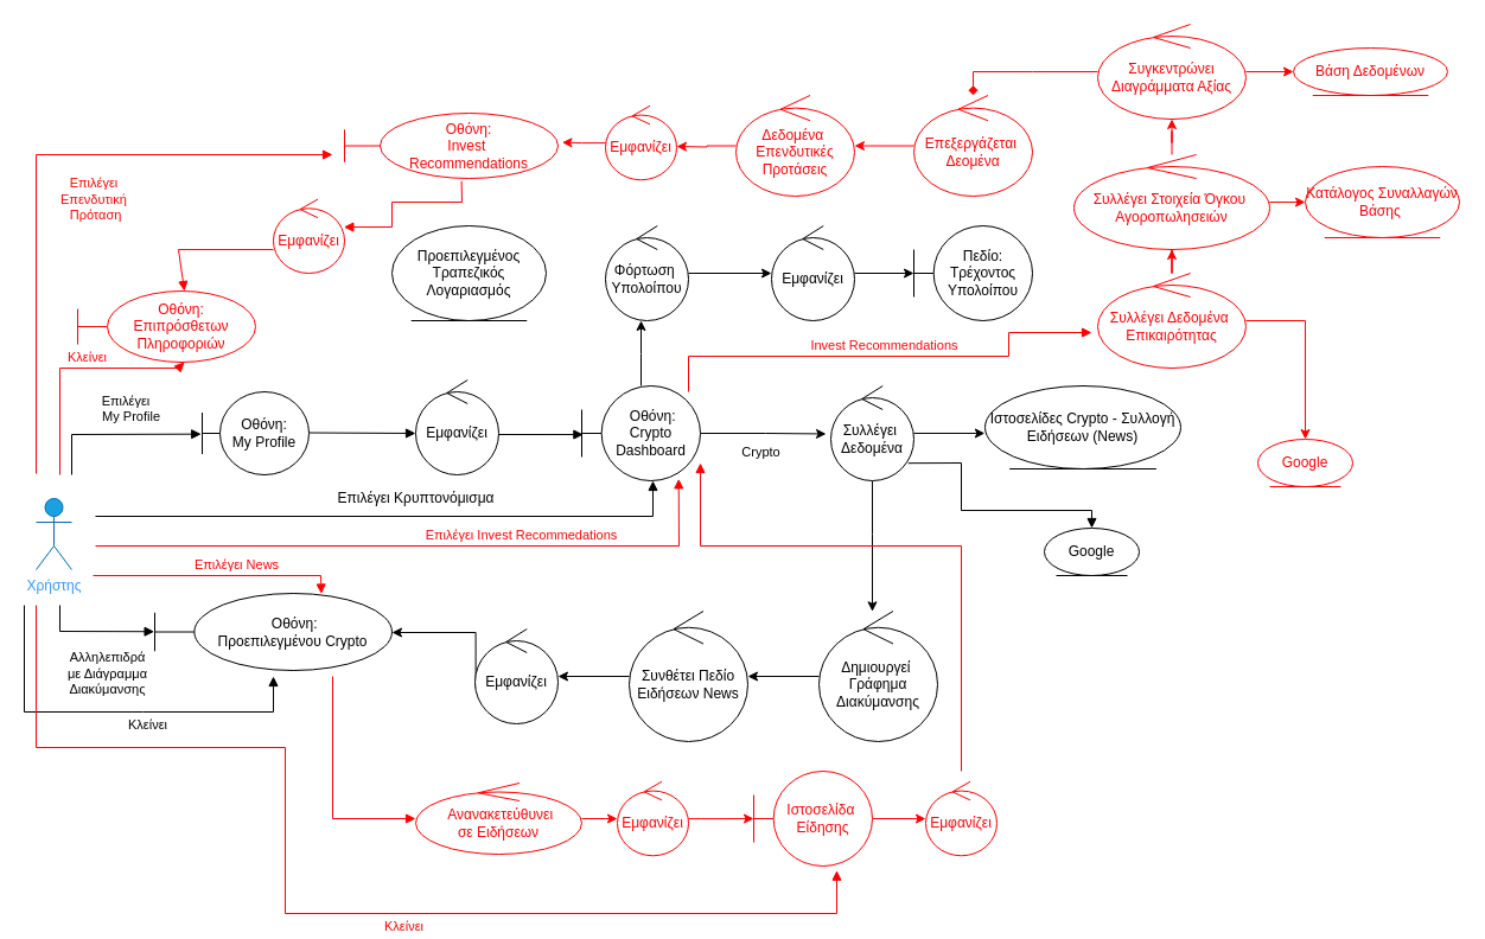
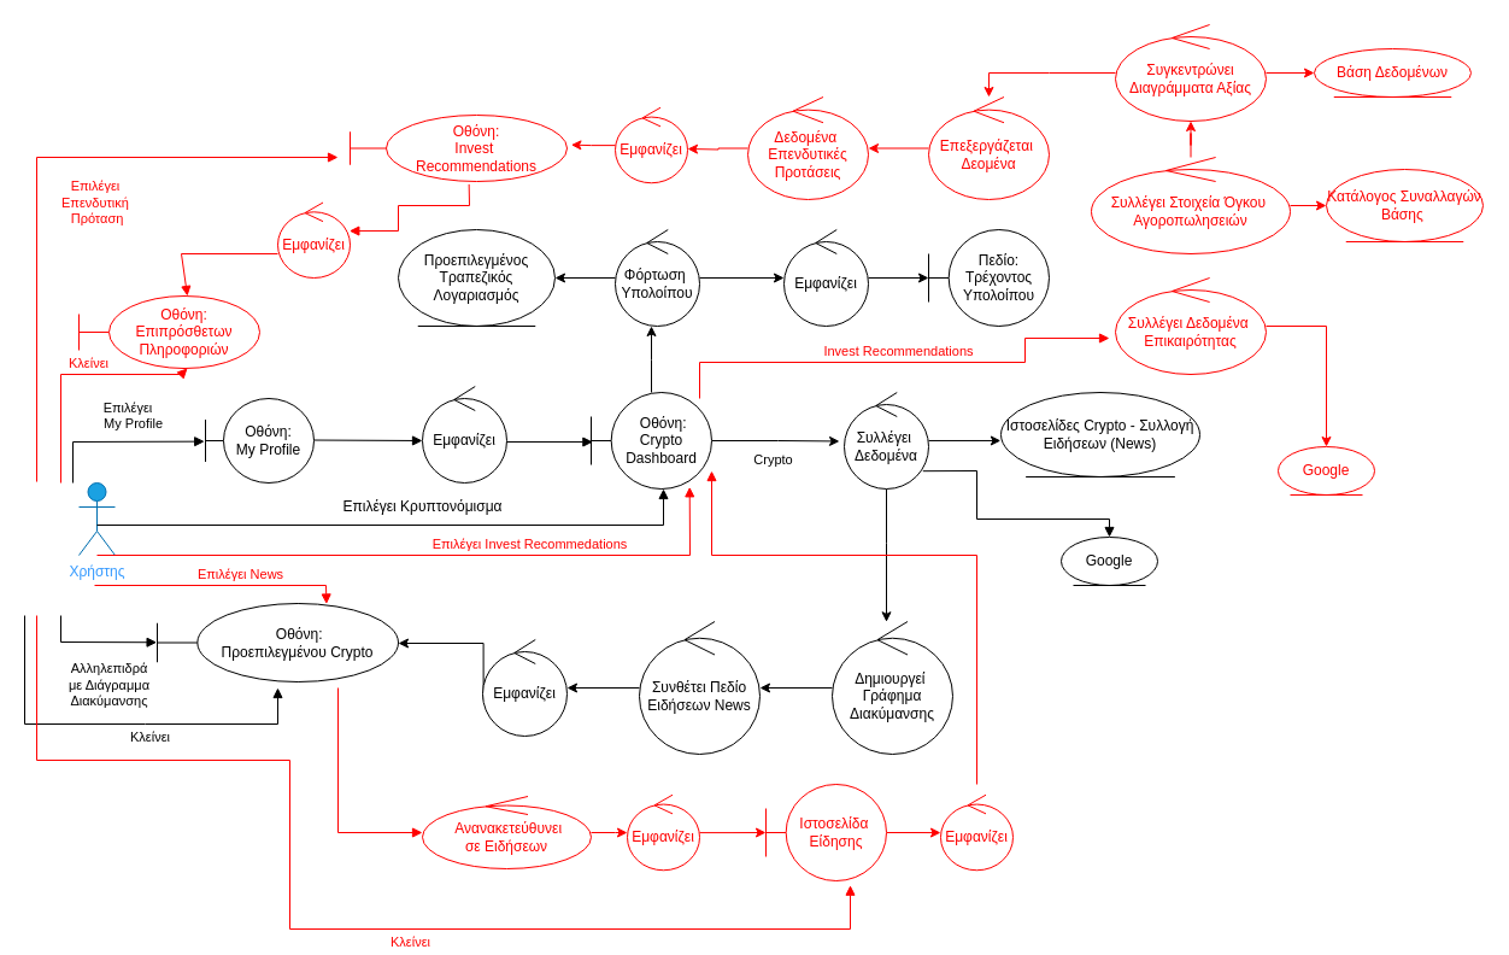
  <mxCell id="0" />
  <mxCell id="1" parent="0" />
  <mxCell id="2" value="Οθόνη:&lt;br&gt;My Profile" style="shape=umlBoundary;whiteSpace=wrap;html=1;" vertex="1" parent="1"><mxGeometry x="170" y="330" width="90" height="70" as="geometry" /></mxCell>
  <mxCell id="3" value="Επιλέγει&amp;nbsp;&lt;br&gt;&amp;nbsp; My Profile" style="html=1;verticalAlign=bottom;endArrow=block;rounded=0;entryX=-0.009;entryY=0.509;entryDx=0;entryDy=0;entryPerimeter=0;" edge="1" parent="1" target="2"><mxGeometry x="0.136" y="6" width="80" relative="1" as="geometry"><mxPoint x="60" y="400" as="sourcePoint" /><mxPoint x="140" y="364.5" as="targetPoint" /><Array as="points"><mxPoint x="60" y="366" /></Array><mxPoint as="offset" /></mxGeometry></mxCell>
- <mxCell id="4" value="&lt;font color=&quot;#3399ff&quot;&gt;Χρήστης&lt;/font&gt;" style="shape=umlActor;verticalLabelPosition=bottom;verticalAlign=top;html=1;outlineConnect=0;fillColor=#1ba1e2;fontColor=#ffffff;strokeColor=#006EAF;" vertex="1" parent="1"><mxGeometry x="30" y="420" width="30" height="60" as="geometry" /></mxCell>
+ <mxCell id="4" value="&lt;font color=&quot;#3399ff&quot;&gt;Χρήστης&lt;/font&gt;" style="shape=umlActor;verticalLabelPosition=bottom;verticalAlign=top;html=1;outlineConnect=0;fillColor=#1ba1e2;fontColor=#ffffff;strokeColor=#006EAF;" vertex="1" parent="1"><mxGeometry x="65" y="400" width="30" height="60" as="geometry" /></mxCell>
  <mxCell id="5" value="" style="edgeStyle=orthogonalEdgeStyle;rounded=0;orthogonalLoop=1;jettySize=auto;html=1;entryX=-0.057;entryY=0.506;entryDx=0;entryDy=0;entryPerimeter=0;" edge="1" parent="1" source="8" target="23"><mxGeometry relative="1" as="geometry"><mxPoint x="680" y="365" as="targetPoint" /></mxGeometry></mxCell>
  <mxCell id="6" value="Crypto" style="edgeLabel;html=1;align=center;verticalAlign=middle;resizable=0;points=[];fontColor=#000000;" vertex="1" connectable="0" parent="5"><mxGeometry x="-0.251" relative="1" as="geometry"><mxPoint x="10" y="15" as="offset" /></mxGeometry></mxCell>
  <mxCell id="7" value="" style="edgeStyle=orthogonalEdgeStyle;rounded=0;orthogonalLoop=1;jettySize=auto;html=1;" edge="1" parent="1" source="8"><mxGeometry relative="1" as="geometry"><mxPoint x="540" y="270" as="targetPoint" /></mxGeometry></mxCell>
  <mxCell id="8" value="&amp;nbsp;Οθόνη:&lt;br&gt;Crypto&lt;br&gt;Dashboard" style="shape=umlBoundary;whiteSpace=wrap;html=1;" vertex="1" parent="1"><mxGeometry x="490" y="325" width="100" height="80" as="geometry" /></mxCell>
  <mxCell id="9" value="" style="html=1;verticalAlign=bottom;endArrow=block;rounded=0;entryX=0.014;entryY=0.513;entryDx=0;entryDy=0;entryPerimeter=0;" edge="1" parent="1" target="8"><mxGeometry width="80" relative="1" as="geometry"><mxPoint x="420" y="366" as="sourcePoint" /><mxPoint x="650" y="340" as="targetPoint" /><Array as="points" /></mxGeometry></mxCell>
  <mxCell id="10" value="" style="html=1;verticalAlign=bottom;endArrow=block;rounded=0;" edge="1" parent="1"><mxGeometry width="80" relative="1" as="geometry"><mxPoint x="260" y="364.52" as="sourcePoint" /><mxPoint x="350" y="365" as="targetPoint" /><Array as="points" /></mxGeometry></mxCell>
  <mxCell id="11" value="" style="html=1;verticalAlign=bottom;endArrow=block;rounded=0;" edge="1" parent="1"><mxGeometry width="80" relative="1" as="geometry"><mxPoint x="80" y="435" as="sourcePoint" /><mxPoint x="550" y="405" as="targetPoint" /><Array as="points"><mxPoint x="550" y="435" /></Array></mxGeometry></mxCell>
  <mxCell id="12" value="Επιλέγει Κρυπτονόμισμα" style="text;html=1;align=center;verticalAlign=middle;resizable=0;points=[];autosize=1;strokeColor=none;fillColor=none;" vertex="1" parent="1"><mxGeometry x="270" y="410" width="160" height="20" as="geometry" /></mxCell>
  <mxCell id="13" value="Εμφανίζει" style="ellipse;shape=umlControl;whiteSpace=wrap;html=1;" vertex="1" parent="1"><mxGeometry x="350" y="320" width="70" height="80" as="geometry" /></mxCell>
+ <mxCell id="14" value="" style="edgeStyle=orthogonalEdgeStyle;rounded=0;orthogonalLoop=1;jettySize=auto;html=1;" edge="1" parent="1" source="16" target="17"><mxGeometry relative="1" as="geometry" /></mxCell>
  <mxCell id="15" value="" style="edgeStyle=orthogonalEdgeStyle;rounded=0;orthogonalLoop=1;jettySize=auto;html=1;" edge="1" parent="1" source="16" target="19"><mxGeometry relative="1" as="geometry" /></mxCell>
  <mxCell id="16" value="Φόρτωση&amp;nbsp;&lt;br&gt;Υπολοίπου" style="ellipse;shape=umlControl;whiteSpace=wrap;html=1;" vertex="1" parent="1"><mxGeometry x="510" y="190" width="70" height="80" as="geometry" /></mxCell>
  <mxCell id="17" value="Προεπιλεγμένος&lt;br&gt;Τραπεζικός&lt;br&gt;Λογαριασμός" style="ellipse;shape=umlEntity;whiteSpace=wrap;html=1;" vertex="1" parent="1"><mxGeometry x="330" y="190" width="130" height="80" as="geometry" /></mxCell>
  <mxCell id="18" value="" style="edgeStyle=orthogonalEdgeStyle;rounded=0;orthogonalLoop=1;jettySize=auto;html=1;" edge="1" parent="1" source="19" target="20"><mxGeometry relative="1" as="geometry" /></mxCell>
  <mxCell id="19" value="Εμφανίζει" style="ellipse;shape=umlControl;whiteSpace=wrap;html=1;" vertex="1" parent="1"><mxGeometry x="650" y="190" width="70" height="80" as="geometry" /></mxCell>
  <mxCell id="20" value="Πεδίο:&lt;br&gt;Τρέχοντος&lt;br&gt;Υπολοίπου" style="shape=umlBoundary;whiteSpace=wrap;html=1;" vertex="1" parent="1"><mxGeometry x="770" y="190" width="100" height="80" as="geometry" /></mxCell>
  <mxCell id="21" value="" style="edgeStyle=orthogonalEdgeStyle;rounded=0;orthogonalLoop=1;jettySize=auto;html=1;entryX=-0.001;entryY=0.571;entryDx=0;entryDy=0;entryPerimeter=0;" edge="1" parent="1" source="23" target="25"><mxGeometry relative="1" as="geometry" /></mxCell>
  <mxCell id="22" value="" style="edgeStyle=orthogonalEdgeStyle;rounded=0;orthogonalLoop=1;jettySize=auto;html=1;" edge="1" parent="1" source="23" target="27"><mxGeometry relative="1" as="geometry"><Array as="points"><mxPoint x="735" y="450" /><mxPoint x="735" y="450" /></Array></mxGeometry></mxCell>
  <mxCell id="23" value="Συλλέγει&amp;nbsp;&lt;br&gt;Δεδομένα" style="ellipse;shape=umlControl;whiteSpace=wrap;html=1;" vertex="1" parent="1"><mxGeometry x="700" y="325" width="70" height="80" as="geometry" /></mxCell>
  <mxCell id="24" value="Google" style="ellipse;shape=umlEntity;whiteSpace=wrap;html=1;" vertex="1" parent="1"><mxGeometry x="880" y="445" width="80" height="40" as="geometry" /></mxCell>
  <mxCell id="25" value="Ιστοσελίδες Crypto - Συλλογή Ειδήσεων (News)" style="ellipse;shape=umlEntity;whiteSpace=wrap;html=1;" vertex="1" parent="1"><mxGeometry x="830" y="325" width="165" height="70" as="geometry" /></mxCell>
  <mxCell id="26" value="" style="edgeStyle=orthogonalEdgeStyle;rounded=0;orthogonalLoop=1;jettySize=auto;html=1;" edge="1" parent="1" source="27" target="29"><mxGeometry relative="1" as="geometry" /></mxCell>
  <mxCell id="27" value="Δημιουργεί&amp;nbsp;&lt;br&gt;Γράφημα Διακύμανσης" style="ellipse;shape=umlControl;whiteSpace=wrap;html=1;" vertex="1" parent="1"><mxGeometry x="690" y="515" width="100" height="110" as="geometry" /></mxCell>
  <mxCell id="28" value="" style="edgeStyle=orthogonalEdgeStyle;rounded=0;orthogonalLoop=1;jettySize=auto;html=1;" edge="1" parent="1" source="29" target="31"><mxGeometry relative="1" as="geometry" /></mxCell>
  <mxCell id="29" value="Συνθέτει Πεδίο Ειδήσεων News" style="ellipse;shape=umlControl;whiteSpace=wrap;html=1;" vertex="1" parent="1"><mxGeometry x="530" y="515" width="100" height="110" as="geometry" /></mxCell>
  <mxCell id="30" value="" style="edgeStyle=orthogonalEdgeStyle;rounded=0;orthogonalLoop=1;jettySize=auto;html=1;exitX=0.009;exitY=0.623;exitDx=0;exitDy=0;exitPerimeter=0;" edge="1" parent="1" source="31" target="32"><mxGeometry relative="1" as="geometry"><Array as="points"><mxPoint x="401" y="533" /></Array></mxGeometry></mxCell>
  <mxCell id="31" value="Εμφανίζει" style="ellipse;shape=umlControl;whiteSpace=wrap;html=1;" vertex="1" parent="1"><mxGeometry x="400" y="530" width="70" height="80" as="geometry" /></mxCell>
  <mxCell id="32" value="&amp;nbsp;Οθόνη:&lt;br&gt;Προεπιλεγμένου Crypto" style="shape=umlBoundary;whiteSpace=wrap;html=1;" vertex="1" parent="1"><mxGeometry x="130" y="500" width="200" height="65" as="geometry" /></mxCell>
  <mxCell id="33" value="" style="html=1;verticalAlign=bottom;endArrow=block;rounded=0;entryX=0.5;entryY=0;entryDx=0;entryDy=0;exitX=0.933;exitY=0.815;exitDx=0;exitDy=0;exitPerimeter=0;" edge="1" parent="1" source="23" target="24"><mxGeometry width="80" relative="1" as="geometry"><mxPoint x="760" y="399.79" as="sourcePoint" /><mxPoint x="840" y="399.79" as="targetPoint" /><Array as="points"><mxPoint x="810" y="390" /><mxPoint x="810" y="430" /><mxPoint x="920" y="430" /></Array></mxGeometry></mxCell>
  <mxCell id="34" value="Αλληλεπιδρά&lt;br&gt;με Διάγραμμα&lt;br&gt;Διακύμανσης" style="html=1;verticalAlign=bottom;endArrow=block;rounded=0;entryX=-0.002;entryY=0.496;entryDx=0;entryDy=0;entryPerimeter=0;" edge="1" parent="1" target="32"><mxGeometry x="0.224" y="-58" width="80" relative="1" as="geometry"><mxPoint x="50" y="510" as="sourcePoint" /><mxPoint x="130" y="590" as="targetPoint" /><Array as="points"><mxPoint x="50" y="532" /></Array><mxPoint as="offset" /></mxGeometry></mxCell>
  <mxCell id="35" value="&lt;font color=&quot;#ff0000&quot;&gt;Επιλέγει Invest Recommedations&lt;/font&gt;" style="html=1;verticalAlign=bottom;endArrow=block;rounded=0;entryX=0.817;entryY=0.979;entryDx=0;entryDy=0;entryPerimeter=0;strokeColor=#FF0000;" edge="1" parent="1" target="8"><mxGeometry x="0.397" width="80" relative="1" as="geometry"><mxPoint x="80" y="460" as="sourcePoint" /><mxPoint x="139.6" y="542.24" as="targetPoint" /><Array as="points"><mxPoint x="130" y="460" /><mxPoint y="460" x="90" /><mxPoint x="572" y="460" /></Array><mxPoint as="offset" /></mxGeometry></mxCell>
  <mxCell id="36" value="" style="html=1;verticalAlign=bottom;endArrow=block;rounded=0;" edge="1" parent="1"><mxGeometry x="0.397" y="10" width="80" relative="1" as="geometry"><mxPoint x="20" y="510" as="sourcePoint" /><mxPoint x="230" y="570" as="targetPoint" /><Array as="points"><mxPoint x="20" y="600" /><mxPoint x="120" y="600" /><mxPoint x="230" y="600" /></Array><mxPoint as="offset" /></mxGeometry></mxCell>
  <mxCell id="37" value="Κλείνει" style="edgeLabel;html=1;align=center;verticalAlign=middle;resizable=0;points=[];" vertex="1" connectable="0" parent="36"><mxGeometry x="0.171" relative="1" as="geometry"><mxPoint y="10" as="offset" /></mxGeometry></mxCell>
  <mxCell id="38" value="&lt;font color=&quot;#ff0000&quot;&gt;Invest Recommendations&lt;/font&gt;" style="html=1;verticalAlign=bottom;endArrow=block;rounded=0;fontColor=#000000;strokeColor=#FF0000;" edge="1" parent="1"><mxGeometry width="80" relative="1" as="geometry"><mxPoint x="580" y="330" as="sourcePoint" /><mxPoint x="920" y="280" as="targetPoint" /><Array as="points"><mxPoint x="580" y="300" /><mxPoint x="850" y="300" /><mxPoint x="850" y="280" /></Array></mxGeometry></mxCell>
- <mxCell id="39" value="" style="edgeStyle=orthogonalEdgeStyle;rounded=0;orthogonalLoop=1;jettySize=auto;html=1;fontColor=#FF0000;strokeColor=#FF0000;" edge="1" parent="1" source="41" target="44"><mxGeometry relative="1" as="geometry" /></mxCell>
  <mxCell id="40" value="" style="edgeStyle=orthogonalEdgeStyle;rounded=0;orthogonalLoop=1;jettySize=auto;html=1;fontColor=#FF0000;strokeColor=#FF0000;" edge="1" parent="1" source="41" target="48"><mxGeometry relative="1" as="geometry" /></mxCell>
  <mxCell id="41" value="Συλλέγει Δεδομένα&amp;nbsp;&lt;br&gt;Επικαιρότητας" style="ellipse;shape=umlControl;whiteSpace=wrap;html=1;fontColor=#FF0000;strokeColor=#FF0000;" vertex="1" parent="1"><mxGeometry x="925" y="230" width="125" height="80" as="geometry" /></mxCell>
  <mxCell id="42" value="" style="edgeStyle=orthogonalEdgeStyle;rounded=0;orthogonalLoop=1;jettySize=auto;html=1;fontColor=#FF0000;strokeColor=#FF0000;" edge="1" parent="1" source="44" target="47"><mxGeometry relative="1" as="geometry" /></mxCell>
  <mxCell id="43" value="" style="edgeStyle=orthogonalEdgeStyle;rounded=0;orthogonalLoop=1;jettySize=auto;html=1;fontColor=#FF0000;strokeColor=#FF0000;" edge="1" parent="1" source="44" target="49"><mxGeometry relative="1" as="geometry" /></mxCell>
  <mxCell id="44" value="Συλλέγει Στοιχεία Όγκου&amp;nbsp;&lt;br&gt;Αγοροπωλησειών" style="ellipse;shape=umlControl;whiteSpace=wrap;html=1;fontColor=#FF0000;strokeColor=#FF0000;" vertex="1" parent="1"><mxGeometry x="905" y="130" width="165" height="80" as="geometry" /></mxCell>
  <mxCell id="45" value="" style="edgeStyle=orthogonalEdgeStyle;rounded=0;orthogonalLoop=1;jettySize=auto;html=1;fontColor=#FF0000;strokeColor=#FF0000;" edge="1" parent="1" source="47" target="50"><mxGeometry relative="1" as="geometry" /></mxCell>
- <mxCell id="46" value="" style="edgeStyle=orthogonalEdgeStyle;rounded=0;orthogonalLoop=1;jettySize=auto;html=1;fontColor=#FF0000;strokeColor=#FF0000;endArrow=diamond;" edge="1" parent="1" source="47" target="52"><mxGeometry relative="1" as="geometry"><Array as="points"><mxPoint x="870" y="60" /><mxPoint x="870" y="60" /></Array></mxGeometry></mxCell>
+ <mxCell id="46" value="" style="edgeStyle=orthogonalEdgeStyle;rounded=0;orthogonalLoop=1;jettySize=auto;html=1;fontColor=#FF0000;strokeColor=#FF0000;" edge="1" parent="1" source="47" target="52"><mxGeometry relative="1" as="geometry"><Array as="points"><mxPoint x="870" y="60" /><mxPoint x="870" y="60" /></Array></mxGeometry></mxCell>
  <mxCell id="47" value="Συγκεντρώνει Διαγράμματα Αξίας" style="ellipse;shape=umlControl;whiteSpace=wrap;html=1;fontColor=#FF0000;strokeColor=#FF0000;" vertex="1" parent="1"><mxGeometry x="925" y="20" width="125" height="80" as="geometry" /></mxCell>
  <mxCell id="48" value="&lt;font color=&quot;#ff0000&quot;&gt;Google&lt;/font&gt;" style="ellipse;shape=umlEntity;whiteSpace=wrap;html=1;strokeColor=#FF0000;" vertex="1" parent="1"><mxGeometry x="1060" y="370" width="80" height="40" as="geometry" /></mxCell>
  <mxCell id="49" value="&lt;font color=&quot;#ff0000&quot;&gt;Κατάλογος Συναλλαγών Βάσης&amp;nbsp;&lt;/font&gt;" style="ellipse;shape=umlEntity;whiteSpace=wrap;html=1;strokeColor=#FF0000;" vertex="1" parent="1"><mxGeometry x="1100" y="140" width="130" height="60" as="geometry" /></mxCell>
  <mxCell id="50" value="&lt;font color=&quot;#ff0000&quot;&gt;Βάση Δεδομένων&lt;/font&gt;" style="ellipse;shape=umlEntity;whiteSpace=wrap;html=1;strokeColor=#FF0000;" vertex="1" parent="1"><mxGeometry x="1090" y="40" width="130" height="40" as="geometry" /></mxCell>
  <mxCell id="51" value="" style="edgeStyle=orthogonalEdgeStyle;rounded=0;orthogonalLoop=1;jettySize=auto;html=1;fontColor=#FF0000;strokeColor=#FF0000;" edge="1" parent="1" source="52" target="54"><mxGeometry relative="1" as="geometry" /></mxCell>
  <mxCell id="52" value="Επεξεργάζεται&amp;nbsp;&lt;br&gt;Δεομένα" style="ellipse;shape=umlControl;whiteSpace=wrap;html=1;fontColor=#FF0000;strokeColor=#FF0000;" vertex="1" parent="1"><mxGeometry x="770" y="80" width="100" height="85" as="geometry" /></mxCell>
  <mxCell id="53" value="" style="edgeStyle=orthogonalEdgeStyle;rounded=0;orthogonalLoop=1;jettySize=auto;html=1;fontColor=#FF0000;strokeColor=#FF0000;" edge="1" parent="1" source="54"><mxGeometry relative="1" as="geometry"><mxPoint x="570" y="123" as="targetPoint" /></mxGeometry></mxCell>
  <mxCell id="54" value="Δεδομένα&amp;nbsp;&lt;br&gt;Επενδυτικές&lt;br&gt;Προτάσεις&lt;br&gt;" style="ellipse;shape=umlControl;whiteSpace=wrap;html=1;fontColor=#FF0000;strokeColor=#FF0000;" vertex="1" parent="1"><mxGeometry x="620" y="80" width="100" height="85" as="geometry" /></mxCell>
  <mxCell id="55" value="" style="edgeStyle=orthogonalEdgeStyle;rounded=0;orthogonalLoop=1;jettySize=auto;html=1;fontColor=#FF0000;strokeColor=#FF0000;entryX=1.019;entryY=0.448;entryDx=0;entryDy=0;entryPerimeter=0;" edge="1" parent="1" source="56" target="57"><mxGeometry relative="1" as="geometry" /></mxCell>
  <mxCell id="56" value="Εμφανίζει&lt;br&gt;" style="ellipse;shape=umlControl;whiteSpace=wrap;html=1;fontColor=#FF0000;strokeColor=#FF0000;" vertex="1" parent="1"><mxGeometry x="510" y="88.75" width="60" height="62.5" as="geometry" /></mxCell>
  <mxCell id="57" value="Οθόνη:&lt;br&gt;Invest&amp;nbsp;&lt;br&gt;Recommendations" style="shape=umlBoundary;whiteSpace=wrap;html=1;fontColor=#FF0000;strokeColor=#FF0000;" vertex="1" parent="1"><mxGeometry x="290" y="95" width="180" height="55" as="geometry" /></mxCell>
  <mxCell id="58" value="Επιλέγει&amp;nbsp;&lt;br&gt;Επενδυτική&amp;nbsp;&lt;br&gt;Πρόταση" style="html=1;verticalAlign=bottom;endArrow=block;rounded=0;fontColor=#FF0000;strokeColor=#FF0000;" edge="1" parent="1"><mxGeometry x="-0.195" y="-50" width="80" relative="1" as="geometry"><mxPoint x="30" y="399.05" as="sourcePoint" /><mxPoint x="280" y="130" as="targetPoint" /><Array as="points"><mxPoint x="30" y="130" /></Array><mxPoint as="offset" /></mxGeometry></mxCell>
  <mxCell id="59" value="Εμφανίζει&lt;br&gt;" style="ellipse;shape=umlControl;whiteSpace=wrap;html=1;fontColor=#FF0000;strokeColor=#FF0000;" vertex="1" parent="1"><mxGeometry x="230" y="167.5" width="60" height="62.5" as="geometry" /></mxCell>
  <mxCell id="60" value="" style="html=1;verticalAlign=bottom;endArrow=block;rounded=0;fontColor=#FF0000;strokeColor=#FF0000;exitX=0.548;exitY=1.042;exitDx=0;exitDy=0;exitPerimeter=0;entryX=0.989;entryY=0.377;entryDx=0;entryDy=0;entryPerimeter=0;" edge="1" parent="1" source="57" target="59"><mxGeometry width="80" relative="1" as="geometry"><mxPoint x="310" y="300" as="sourcePoint" /><mxPoint x="390" y="300" as="targetPoint" /><Array as="points"><mxPoint x="389" y="170" /><mxPoint x="330" y="170" /><mxPoint x="330" y="191" /></Array></mxGeometry></mxCell>
  <mxCell id="61" value="Οθόνη:&lt;br&gt;Επιπρόσθετων&lt;br&gt;Πληροφοριών" style="shape=umlBoundary;whiteSpace=wrap;html=1;fontColor=#FF0000;strokeColor=#FF0000;" vertex="1" parent="1"><mxGeometry x="65" y="245" width="150" height="60" as="geometry" /></mxCell>
  <mxCell id="62" value="" style="html=1;verticalAlign=bottom;endArrow=block;rounded=0;fontColor=#FF0000;strokeColor=#FF0000;exitX=0;exitY=0.68;exitDx=0;exitDy=0;exitPerimeter=0;entryX=0.6;entryY=0;entryDx=0;entryDy=0;entryPerimeter=0;" edge="1" parent="1" source="59" target="61"><mxGeometry width="80" relative="1" as="geometry"><mxPoint x="190" y="280" as="sourcePoint" /><mxPoint x="270" y="280" as="targetPoint" /><Array as="points"><mxPoint x="150" y="210" /></Array></mxGeometry></mxCell>
  <mxCell id="63" value="Κλείνει" style="html=1;verticalAlign=bottom;endArrow=block;rounded=0;fontColor=#FF0000;strokeColor=#FF0000;entryX=0.6;entryY=1;entryDx=0;entryDy=0;entryPerimeter=0;" edge="1" parent="1" target="61"><mxGeometry x="0.143" width="80" relative="1" as="geometry"><mxPoint x="50" y="400" as="sourcePoint" /><mxPoint x="290" y="320" as="targetPoint" /><Array as="points"><mxPoint x="50" y="310" /><mxPoint x="150" y="310" /></Array><mxPoint as="offset" /></mxGeometry></mxCell>
  <mxCell id="64" value="&lt;font color=&quot;#ff0000&quot;&gt;Επιλέγει News&lt;/font&gt;" style="html=1;verticalAlign=bottom;endArrow=block;rounded=0;strokeColor=#FF0000;entryX=0.702;entryY=0.007;entryDx=0;entryDy=0;entryPerimeter=0;" edge="1" parent="1" target="32"><mxGeometry x="0.397" width="80" relative="1" as="geometry"><mxPoint x="78" y="485" as="sourcePoint" /><mxPoint x="590" y="400" as="targetPoint" /><Array as="points"><mxPoint x="138" y="485" /><mxPoint x="98" y="485" /><mxPoint x="270" y="485" /></Array><mxPoint as="offset" /></mxGeometry></mxCell>
  <mxCell id="65" value="" style="html=1;verticalAlign=bottom;endArrow=block;rounded=0;fontColor=#FF0000;strokeColor=#FF0000;" edge="1" parent="1"><mxGeometry width="80" relative="1" as="geometry"><mxPoint x="280" y="570" as="sourcePoint" /><mxPoint x="350" y="690" as="targetPoint" /><Array as="points"><mxPoint x="280" y="690" /></Array></mxGeometry></mxCell>
  <mxCell id="66" value="" style="edgeStyle=orthogonalEdgeStyle;rounded=0;orthogonalLoop=1;jettySize=auto;html=1;fontColor=#FF0000;strokeColor=#FF0000;" edge="1" parent="1" source="67" target="69"><mxGeometry relative="1" as="geometry" /></mxCell>
  <mxCell id="67" value="&amp;nbsp;Ανανακετεύθυνει&lt;br&gt;σε Ειδήσεων" style="ellipse;shape=umlControl;whiteSpace=wrap;html=1;fontColor=#FF0000;strokeColor=#FF0000;" vertex="1" parent="1"><mxGeometry x="350" y="660" width="140" height="60" as="geometry" /></mxCell>
  <mxCell id="68" value="" style="edgeStyle=orthogonalEdgeStyle;rounded=0;orthogonalLoop=1;jettySize=auto;html=1;fontColor=#FF0000;strokeColor=#FF0000;" edge="1" parent="1" source="69" target="71"><mxGeometry relative="1" as="geometry" /></mxCell>
  <mxCell id="69" value="Εμφανίζει&lt;br&gt;" style="ellipse;shape=umlControl;whiteSpace=wrap;html=1;fontColor=#FF0000;strokeColor=#FF0000;" vertex="1" parent="1"><mxGeometry x="520" y="658.75" width="60" height="62.5" as="geometry" /></mxCell>
  <mxCell id="70" value="" style="edgeStyle=orthogonalEdgeStyle;rounded=0;orthogonalLoop=1;jettySize=auto;html=1;fontColor=#FF0000;strokeColor=#FF0000;" edge="1" parent="1" source="71" target="74"><mxGeometry relative="1" as="geometry" /></mxCell>
  <mxCell id="71" value="Ιστοσελίδα&amp;nbsp;&lt;br&gt;Είδησης" style="shape=umlBoundary;whiteSpace=wrap;html=1;fontColor=#FF0000;strokeColor=#FF0000;" vertex="1" parent="1"><mxGeometry x="635" y="650" width="100" height="80" as="geometry" /></mxCell>
  <mxCell id="72" value="" style="html=1;verticalAlign=bottom;endArrow=block;rounded=0;entryX=0.7;entryY=1.046;entryDx=0;entryDy=0;entryPerimeter=0;strokeColor=#FF0000;" edge="1" parent="1" target="71"><mxGeometry x="0.397" y="10" width="80" relative="1" as="geometry"><mxPoint x="30" y="510" as="sourcePoint" /><mxPoint x="240" y="580" as="targetPoint" /><Array as="points"><mxPoint x="30" y="630" /><mxPoint x="240" y="630" /><mxPoint x="240" y="770" /><mxPoint x="705" y="770" /></Array><mxPoint as="offset" /></mxGeometry></mxCell>
  <mxCell id="73" value="&lt;font color=&quot;#ff0000&quot;&gt;Κλείνει&lt;/font&gt;" style="edgeLabel;html=1;align=center;verticalAlign=middle;resizable=0;points=[];" vertex="1" connectable="0" parent="72"><mxGeometry x="0.171" relative="1" as="geometry"><mxPoint y="10" as="offset" /></mxGeometry></mxCell>
  <mxCell id="74" value="Εμφανίζει&lt;br&gt;" style="ellipse;shape=umlControl;whiteSpace=wrap;html=1;fontColor=#FF0000;strokeColor=#FF0000;" vertex="1" parent="1"><mxGeometry x="780" y="658.75" width="60" height="62.5" as="geometry" /></mxCell>
  <mxCell id="75" value="" style="html=1;verticalAlign=bottom;endArrow=block;rounded=0;fontColor=#FF0000;strokeColor=#FF0000;entryX=1;entryY=0.813;entryDx=0;entryDy=0;entryPerimeter=0;" edge="1" parent="1" target="8"><mxGeometry width="80" relative="1" as="geometry"><mxPoint x="810" y="650" as="sourcePoint" /><mxPoint x="670" y="410" as="targetPoint" /><Array as="points"><mxPoint x="810" y="460" /><mxPoint x="590" y="460" /></Array></mxGeometry></mxCell>
